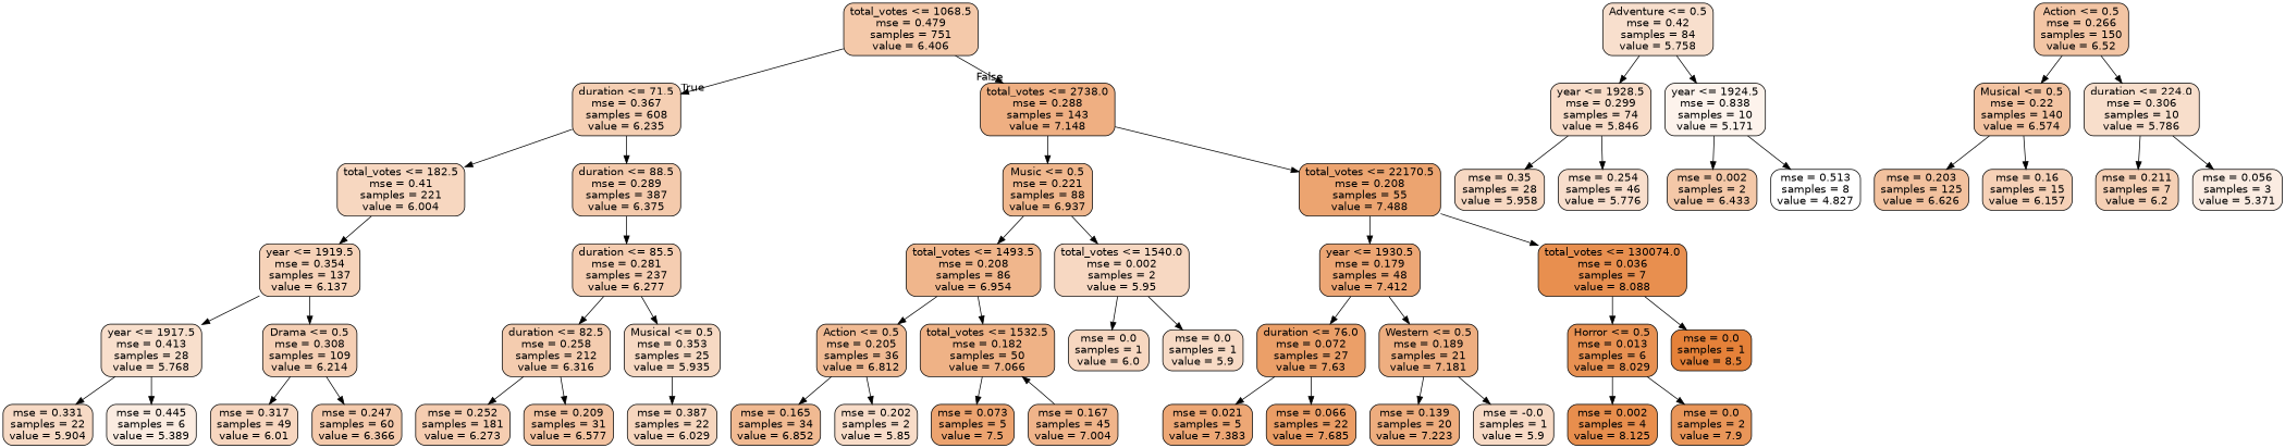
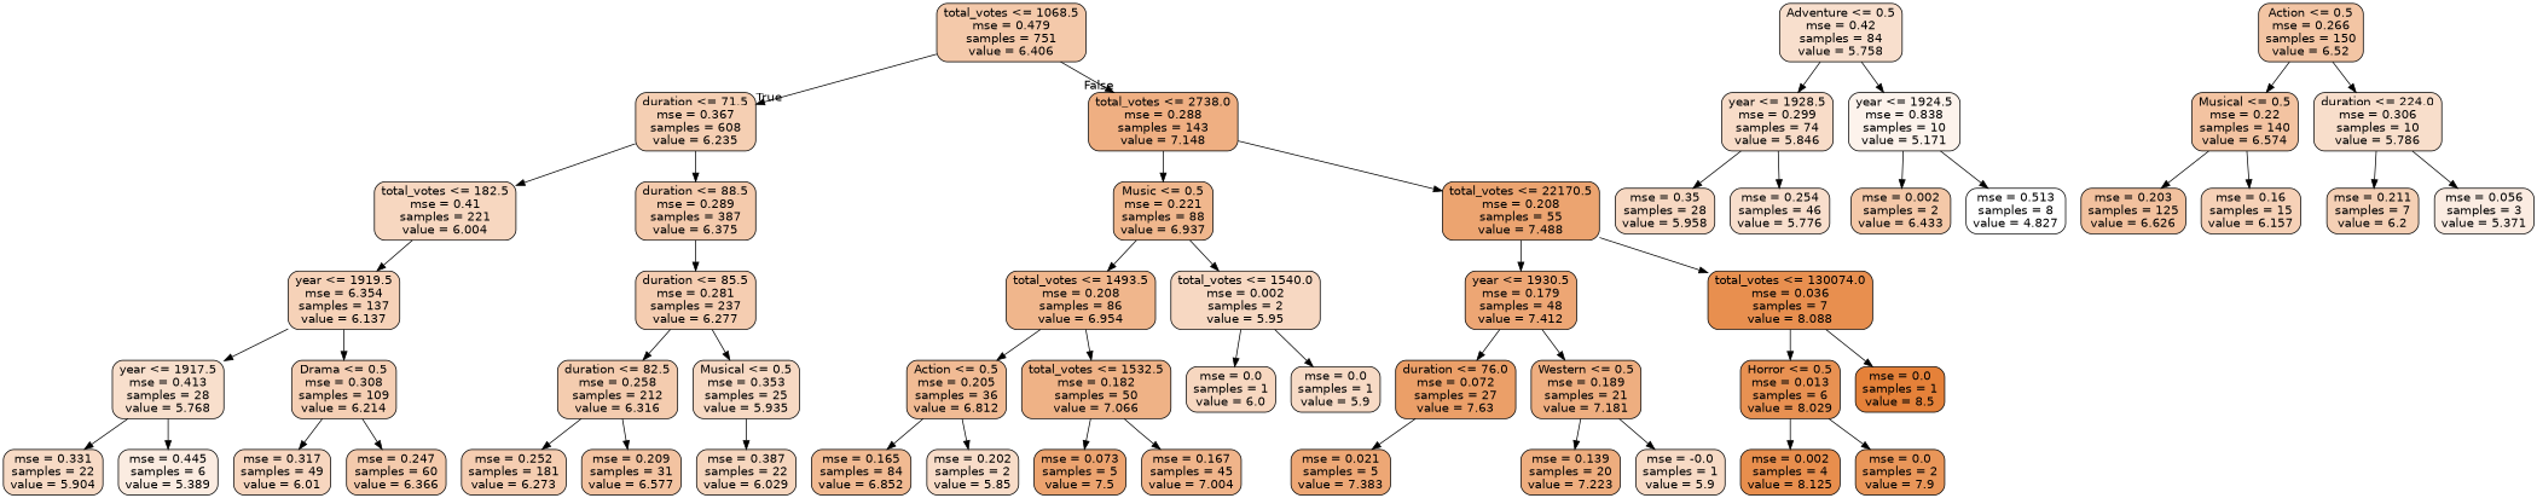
  digraph {
    node [color=black fillcolor="#f7dac5" fontname=helvetica shape=box style="filled, rounded"]
    edge [fontname=helvetica]
    n1 [fillcolor="#f4c9aa" label="total_votes <= 1068.5\nmse = 0.479\nsamples = 751\nvalue = 6.406"]
    n2 [fillcolor="#f5cfb3" label="duration <= 71.5\nmse = 0.367\nsamples = 608\nvalue = 6.235"]
    n3 [fillcolor="#efaf82" label="total_votes <= 2738.0\nmse = 0.288\nsamples = 143\nvalue = 7.148"]
    n4 [fillcolor="#f7d7c0" label="total_votes <= 182.5\nmse = 0.41\nsamples = 221\nvalue = 6.004"]
    n5 [fillcolor="#f4caac" label="duration <= 88.5\nmse = 0.289\nsamples = 387\nvalue = 6.375"]
    n6 [fillcolor="#f0b78d" label="Music <= 0.5\nmse = 0.221\nsamples = 88\nvalue = 6.937"]
    n7 [fillcolor="#eca470" label="total_votes <= 22170.5\nmse = 0.208\nsamples = 55\nvalue = 7.488"]
-   n8 [fillcolor="#f6d2b8" label="year <= 1919.5\nmse = 0.354\nsamples = 137\nvalue = 6.137"]
+   n8 [fillcolor="#f6d2b8" label="year <= 1919.5\nmse = 6.354\nsamples = 137\nvalue = 6.137"]
    n9 [fillcolor="#f5cdb1" label="duration <= 85.5\nmse = 0.281\nsamples = 237\nvalue = 6.277"]
    n10 [fillcolor="#f8dfcd" label="Adventure <= 0.5\nmse = 0.42\nsamples = 84\nvalue = 5.758"]
    n11 [fillcolor="#f8dcc8" label="year <= 1928.5\nmse = 0.299\nsamples = 74\nvalue = 5.846"]
    n12 [fillcolor="#fdf3ec" label="year <= 1924.5\nmse = 0.838\nsamples = 10\nvalue = 5.171"]
    n13 [fillcolor="#f8dfcc" label="year <= 1917.5\nmse = 0.413\nsamples = 28\nvalue = 5.768"]
    n14 [fillcolor="#f5cfb4" label="Drama <= 0.5\nmse = 0.308\nsamples = 109\nvalue = 6.214"]
    n15 [fillcolor="#f7d8c2" label="mse = 0.35\nsamples = 28\nvalue = 5.958"]
    n16 [fillcolor="#f8decc" label="mse = 0.254\nsamples = 46\nvalue = 5.776"]
    n17 [fillcolor="#f4c8a8" label="mse = 0.002\nsamples = 2\nvalue = 6.433"]
    n18 [fillcolor="#ffffff" label="mse = 0.513\nsamples = 8\nvalue = 4.827"]
    n19 [label="mse = 0.331\nsamples = 22\nvalue = 5.904"]
    n20 [fillcolor="#fbece1" label="mse = 0.445\nsamples = 6\nvalue = 5.389"]
    n21 [fillcolor="#f7d6bf" label="mse = 0.317\nsamples = 49\nvalue = 6.01"]
    n22 [fillcolor="#f4caac" label="mse = 0.247\nsamples = 60\nvalue = 6.366"]
    n23 [fillcolor="#f4ccaf" label="duration <= 82.5\nmse = 0.258\nsamples = 212\nvalue = 6.316"]
    n24 [fillcolor="#f7d9c3" label="Musical <= 0.5\nmse = 0.353\nsamples = 25\nvalue = 5.935"]
    n25 [fillcolor="#f3c5a4" label="Action <= 0.5\nmse = 0.266\nsamples = 150\nvalue = 6.52"]
    n26 [fillcolor="#f3c3a1" label="Musical <= 0.5\nmse = 0.22\nsamples = 140\nvalue = 6.574"]
    n27 [fillcolor="#f8decb" label="duration <= 224.0\nmse = 0.306\nsamples = 10\nvalue = 5.786"]
    n28 [fillcolor="#f5cdb1" label="mse = 0.252\nsamples = 181\nvalue = 6.273"]
    n29 [fillcolor="#f3c3a1" label="mse = 0.209\nsamples = 31\nvalue = 6.577"]
    n30 [fillcolor="#f6d6be" label="mse = 0.387\nsamples = 22\nvalue = 6.029"]
    n31 [fillcolor="#f2c19e" label="mse = 0.203\nsamples = 125\nvalue = 6.626"]
    n32 [fillcolor="#f6d1b7" label="mse = 0.16\nsamples = 15\nvalue = 6.157"]
    n33 [fillcolor="#f5d0b5" label="mse = 0.211\nsamples = 7\nvalue = 6.2"]
    n34 [fillcolor="#fbece2" label="mse = 0.056\nsamples = 3\nvalue = 5.371"]
    n35 [fillcolor="#f0b68c" label="total_votes <= 1493.5\nmse = 0.208\nsamples = 86\nvalue = 6.954"]
    n36 [fillcolor="#f7d8c2" label="total_votes <= 1540.0\nmse = 0.002\nsamples = 2\nvalue = 5.95"]
    n37 [fillcolor="#eda674" label="year <= 1930.5\nmse = 0.179\nsamples = 48\nvalue = 7.412"]
    n38 [fillcolor="#e88f4f" label="total_votes <= 130074.0\nmse = 0.036\nsamples = 7\nvalue = 8.088"]
    n39 [fillcolor="#f1bb94" label="Action <= 0.5\nmse = 0.205\nsamples = 36\nvalue = 6.812"]
    n40 [fillcolor="#efb286" label="total_votes <= 1532.5\nmse = 0.182\nsamples = 50\nvalue = 7.066"]
    n41 [fillcolor="#f7d7c0" label="mse = 0.0\nsamples = 1\nvalue = 6.0"]
    n42 [label="mse = 0.0\nsamples = 1\nvalue = 5.9"]
-   n43 [fillcolor="#f1ba92" label="mse = 0.165\nsamples = 34\nvalue = 6.852"]
+   n43 [fillcolor="#f1ba92" label="mse = 0.165\nsamples = 84\nvalue = 6.852"]
    n44 [fillcolor="#f8dcc8" label="mse = 0.202\nsamples = 2\nvalue = 5.85"]
    n45 [fillcolor="#eca36f" label="mse = 0.073\nsamples = 5\nvalue = 7.5"]
    n46 [fillcolor="#f0b48a" label="mse = 0.167\nsamples = 45\nvalue = 7.004"]
    n47 [fillcolor="#eb9f68" label="duration <= 76.0\nmse = 0.072\nsamples = 27\nvalue = 7.63"]
    n48 [fillcolor="#eeae80" label="Western <= 0.5\nmse = 0.189\nsamples = 21\nvalue = 7.181"]
    n49 [fillcolor="#e89152" label="Horror <= 0.5\nmse = 0.013\nsamples = 6\nvalue = 8.029"]
    n50 [fillcolor="#e58139" label="mse = 0.0\nsamples = 1\nvalue = 8.5"]
    n51 [fillcolor="#eda775" label="mse = 0.021\nsamples = 5\nvalue = 7.383"]
-   n52 [fillcolor="#eb9d65" label="mse = 0.066\nsamples = 22\nvalue = 7.685"]
    n53 [fillcolor="#eead7e" label="mse = 0.139\nsamples = 20\nvalue = 7.223"]
    n54 [label="mse = -0.0\nsamples = 1\nvalue = 5.9"]
    n55 [fillcolor="#e88e4d" label="mse = 0.002\nsamples = 4\nvalue = 8.125"]
    n56 [fillcolor="#e99659" label="mse = 0.0\nsamples = 2\nvalue = 7.9"]
    n1 -> n2 [headlabel=True labelangle=45 labeldistance=2.5]
    n1 -> n3 [headlabel=False labelangle=-45 labeldistance=2.5]
    n2 -> n4
    n2 -> n5
    n3 -> n6
    n3 -> n7
    n4 -> n8
    n5 -> n9
    n6 -> n35
    n6 -> n36
    n7 -> n37
    n7 -> n38
    n8 -> n13
    n8 -> n14
    n9 -> n23
    n9 -> n24
    n10 -> n11
    n10 -> n12
    n11 -> n15
    n11 -> n16
    n12 -> n17
    n12 -> n18
    n13 -> n19
    n13 -> n20
    n14 -> n21
    n14 -> n22
    n23 -> n28
    n23 -> n29
    n24 -> n30
    n25 -> n26
    n25 -> n27
    n26 -> n31
    n26 -> n32
    n27 -> n33
    n27 -> n34
    n35 -> n39
    n35 -> n40
    n36 -> n41
    n36 -> n42
    n37 -> n47
    n37 -> n48
    n38 -> n49
    n38 -> n50
    n39 -> n43
    n39 -> n44
    n40 -> n45
-   n46 -> n40
+   n40 -> n46
    n47 -> n51
-   n47 -> n52
    n48 -> n53
    n48 -> n54
    n49 -> n55
    n49 -> n56
  }
